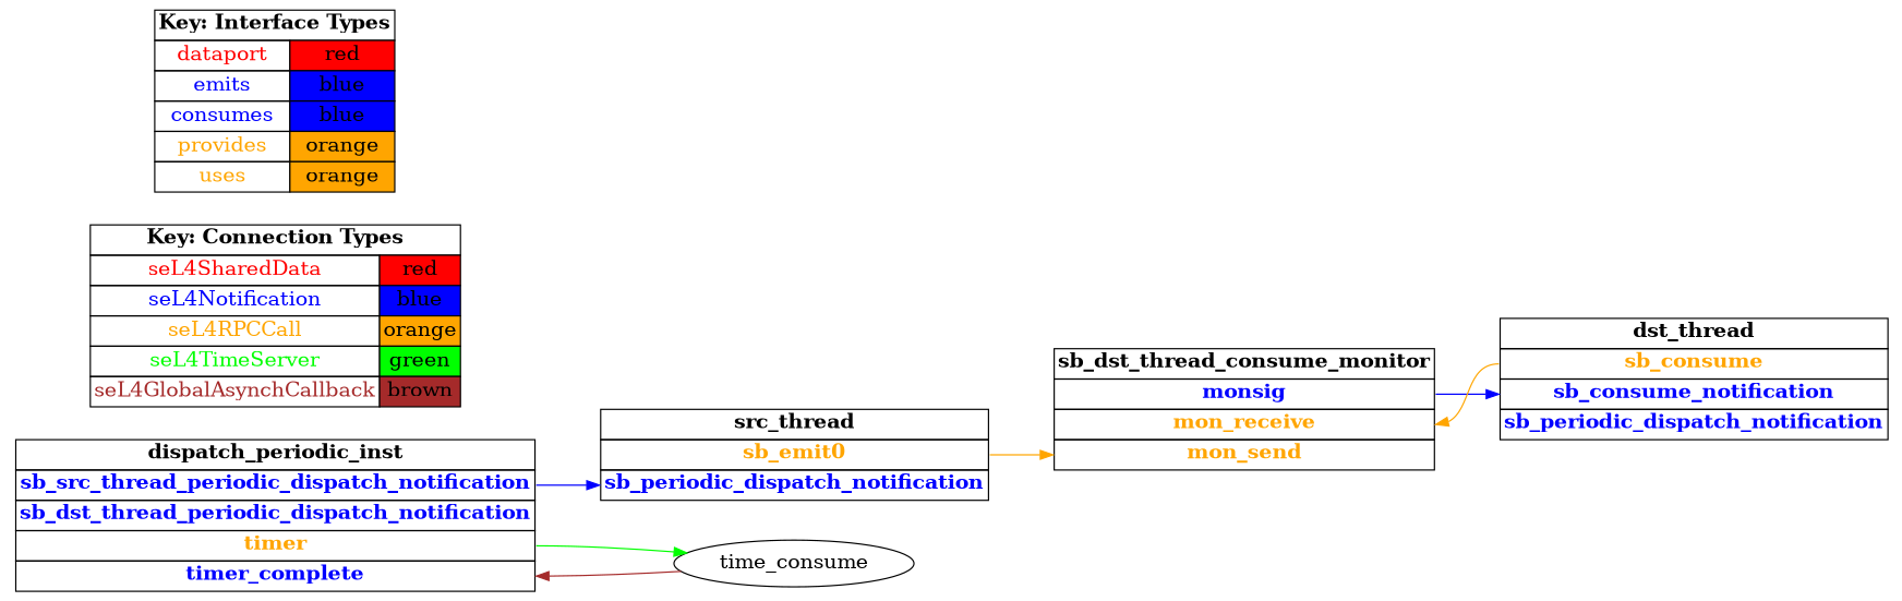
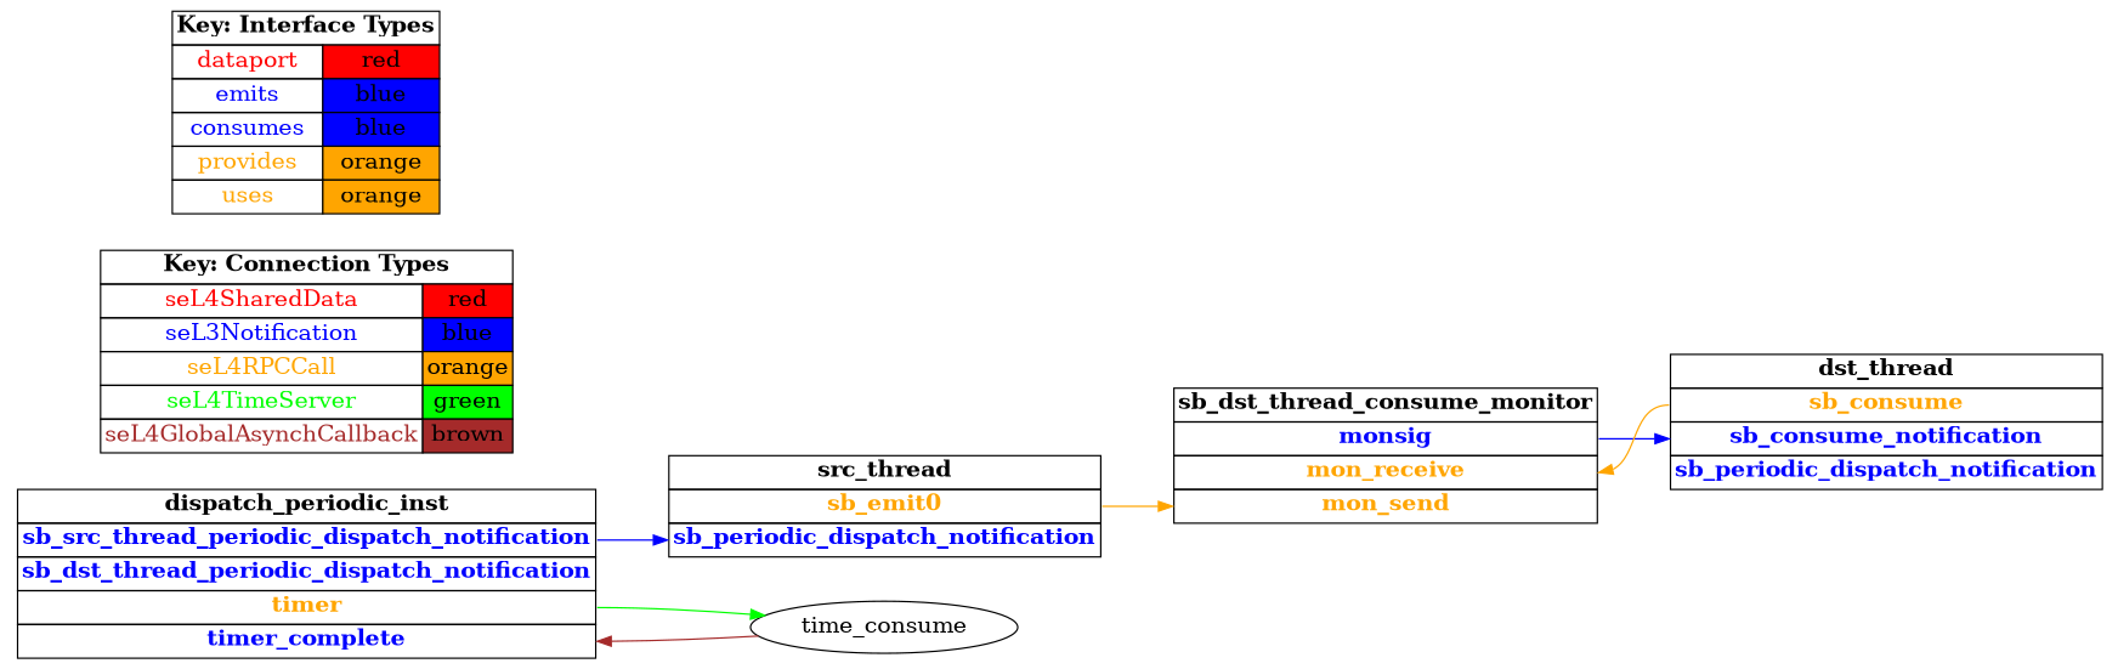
  digraph {
    rankdir=LR
    node [fontsize=16 shape=plaintext]
    edge [color=orange]
    n1 [label=<     <TABLE BORDER="0" CELLBORDER="1" CELLSPACING="0">       <TR><TD><B>src_thread</B></TD></TR>       <TR><TD PORT="sb_emit0"><FONT COLOR="orange"><B>sb_emit0</B></FONT></TD></TR>       <TR><TD PORT="sb_periodic_dispatch_notification"><FONT COLOR="blue"><B>sb_periodic_dispatch_notification</B></FONT></TD></TR>"     </TABLE>   >]
    n2 [label=<     <TABLE BORDER="0" CELLBORDER="1" CELLSPACING="0">       <TR><TD><B>sb_dst_thread_consume_monitor</B></TD></TR>       <TR><TD PORT="monsig"><FONT COLOR="blue"><B>monsig</B></FONT></TD></TR>       <TR><TD PORT="mon_receive"><FONT COLOR="orange"><B>mon_receive</B></FONT></TD></TR>       <TR><TD PORT="mon_send"><FONT COLOR="orange"><B>mon_send</B></FONT></TD></TR>"     </TABLE>   >]
    n3 [label=<     <TABLE BORDER="0" CELLBORDER="1" CELLSPACING="0">       <TR><TD><B>dst_thread</B></TD></TR>       <TR><TD PORT="sb_consume"><FONT COLOR="orange"><B>sb_consume</B></FONT></TD></TR>       <TR><TD PORT="sb_consume_notification"><FONT COLOR="blue"><B>sb_consume_notification</B></FONT></TD></TR>       <TR><TD PORT="sb_periodic_dispatch_notification"><FONT COLOR="blue"><B>sb_periodic_dispatch_notification</B></FONT></TD></TR>"     </TABLE>   >]
    n4 [label=<     <TABLE BORDER="0" CELLBORDER="1" CELLSPACING="0">       <TR><TD><B>dispatch_periodic_inst</B></TD></TR>       <TR><TD PORT="sb_src_thread_periodic_dispatch_notification"><FONT COLOR="blue"><B>sb_src_thread_periodic_dispatch_notification</B></FONT></TD></TR>       <TR><TD PORT="sb_dst_thread_periodic_dispatch_notification"><FONT COLOR="blue"><B>sb_dst_thread_periodic_dispatch_notification</B></FONT></TD></TR>       <TR><TD PORT="timer"><FONT COLOR="orange"><B>timer</B></FONT></TD></TR>       <TR><TD PORT="timer_complete"><FONT COLOR="blue"><B>timer_complete</B></FONT></TD></TR>"     </TABLE>   >]
    n5 [label=time_consume shape=ellipse]
-   n6 [label=<    <TABLE BORDER="0" CELLBORDER="1" CELLSPACING="0">      <TR><TD COLSPAN="2"><B>Key: Connection Types</B></TD></TR>      <TR><TD><FONT COLOR="red">seL4SharedData</FONT></TD><TD BGCOLOR="red">red</TD></TR>      <TR><TD><FONT COLOR="blue">seL4Notification</FONT></TD><TD BGCOLOR="blue">blue</TD></TR>      <TR><TD><FONT COLOR="orange">seL4RPCCall</FONT></TD><TD BGCOLOR="orange">orange</TD></TR>      <TR><TD><FONT COLOR="green">seL4TimeServer</FONT></TD><TD BGCOLOR="green">green</TD></TR>      <TR><TD><FONT COLOR="brown">seL4GlobalAsynchCallback</FONT></TD><TD BGCOLOR="brown">brown</TD></TR>    </TABLE>   >]
+   n6 [label=<    <TABLE BORDER="0" CELLBORDER="1" CELLSPACING="0">      <TR><TD COLSPAN="2"><B>Key: Connection Types</B></TD></TR>      <TR><TD><FONT COLOR="red">seL4SharedData</FONT></TD><TD BGCOLOR="red">red</TD></TR>      <TR><TD><FONT COLOR="blue">seL3Notification</FONT></TD><TD BGCOLOR="blue">blue</TD></TR>      <TR><TD><FONT COLOR="orange">seL4RPCCall</FONT></TD><TD BGCOLOR="orange">orange</TD></TR>      <TR><TD><FONT COLOR="green">seL4TimeServer</FONT></TD><TD BGCOLOR="green">green</TD></TR>      <TR><TD><FONT COLOR="brown">seL4GlobalAsynchCallback</FONT></TD><TD BGCOLOR="brown">brown</TD></TR>    </TABLE>   >]
    n7 [label=<    <TABLE BORDER="0" CELLBORDER="1" CELLSPACING="0">      <TR><TD COLSPAN="2"><B>Key: Interface Types</B></TD></TR>      <TR><TD><FONT COLOR="red">dataport</FONT></TD><TD BGCOLOR="red">red</TD></TR>      <TR><TD><FONT COLOR="blue">emits</FONT></TD><TD BGCOLOR="blue">blue</TD></TR>      <TR><TD><FONT COLOR="blue">consumes</FONT></TD><TD BGCOLOR="blue">blue</TD></TR>      <TR><TD><FONT COLOR="orange">provides</FONT></TD><TD BGCOLOR="orange">orange</TD></TR>      <TR><TD><FONT COLOR="orange">uses</FONT></TD><TD BGCOLOR="orange">orange</TD></TR>    </TABLE>   >]
    n1 -> n2 [headport=mon_send tailport=sb_emit0]
    n2 -> n3 [color=blue headport=sb_consume_notification tailport=monsig]
    n3 -> n2 [headport=mon_receive tailport=sb_consume]
    n4 -> n1 [color=blue headport=sb_periodic_dispatch_notification tailport=sb_src_thread_periodic_dispatch_notification]
    n4 -> n5 [color=green headport=the_timer tailport=timer]
    n5 -> n4 [color=brown headport=timer_complete tailport=timer_notification]
  }
